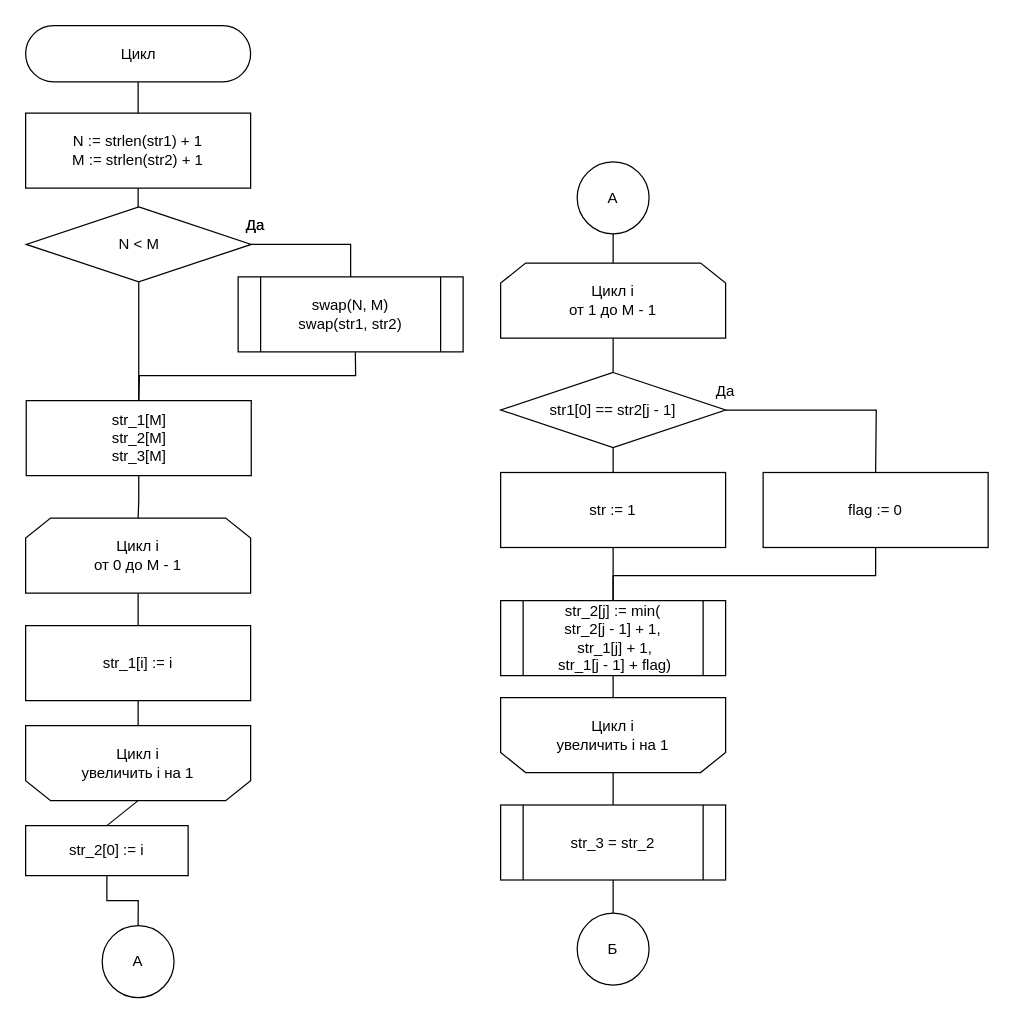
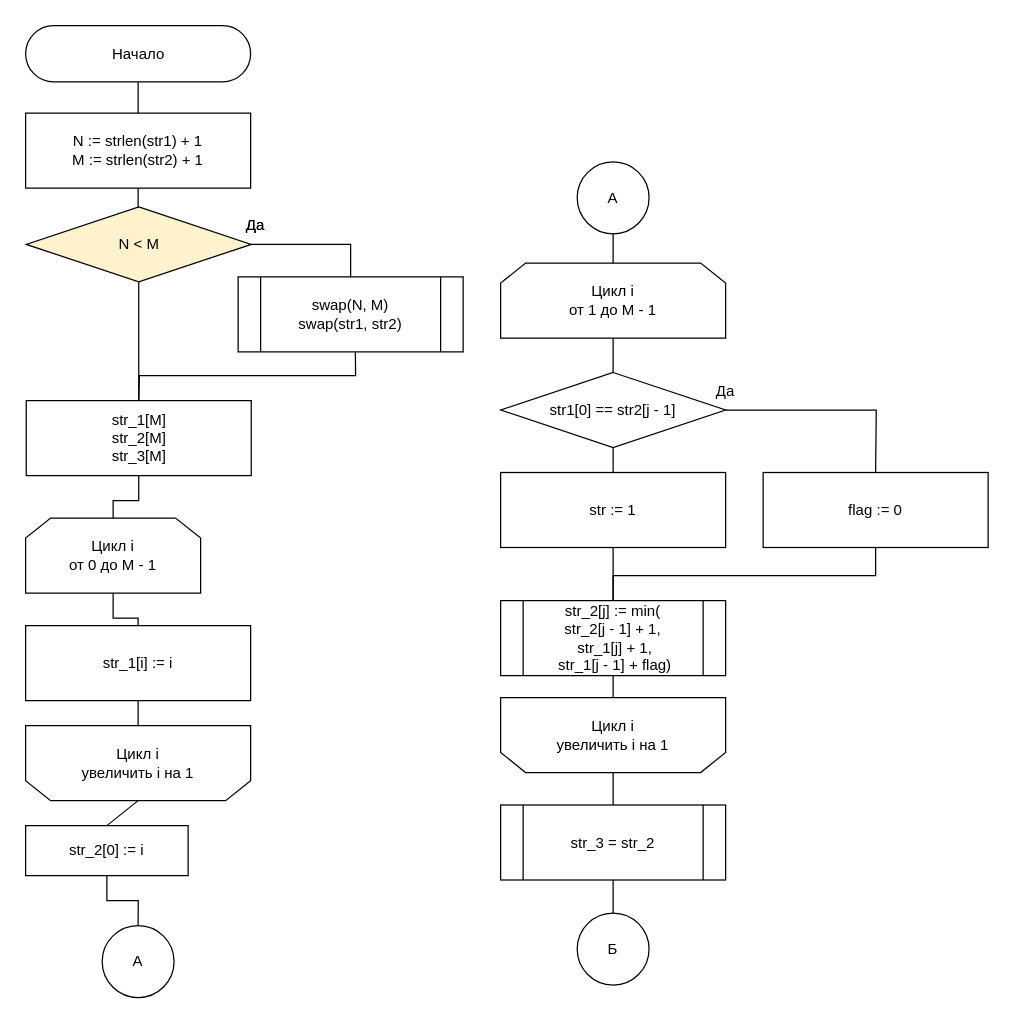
  <mxCell id="0" />
  <mxCell id="1" parent="0" />
- <mxCell id="2" value="Цикл" style="html=1;dashed=0;whitespace=wrap;shape=mxgraph.dfd.start" parent="1" vertex="1"><mxGeometry x="20" width="180" height="45" as="geometry" y="20" /></mxCell>
+ <mxCell id="2" value="Начало" style="html=1;dashed=0;whitespace=wrap;shape=mxgraph.dfd.start" parent="1" vertex="1"><mxGeometry x="20" width="180" height="45" as="geometry" y="20" /></mxCell>
  <mxCell id="3" value="" style="edgeStyle=orthogonalEdgeStyle;rounded=0;orthogonalLoop=1;jettySize=auto;html=1;" parent="1" source="4" target="6" edge="1"><mxGeometry relative="1" as="geometry" /></mxCell>
  <mxCell id="4" value="&lt;div&gt;N := strlen(str1) + 1&lt;br&gt;&lt;/div&gt;&lt;div&gt;M := strlen(str2) + 1&lt;br&gt;&lt;/div&gt;" style="rounded=0;whiteSpace=wrap;html=1;shadow=0;" parent="1" vertex="1"><mxGeometry x="20" y="90" width="180" height="60" as="geometry" /></mxCell>
  <mxCell id="5" value="" style="edgeStyle=orthogonalEdgeStyle;rounded=0;orthogonalLoop=1;jettySize=auto;html=1;entryX=0.5;entryY=0;entryDx=0;entryDy=0;endArrow=none;endFill=0;" parent="1" source="6" edge="1"><mxGeometry relative="1" as="geometry"><mxPoint x="110.5" y="320" as="targetPoint" /></mxGeometry></mxCell>
- <mxCell id="6" value="N &amp;lt; M" style="rhombus;whiteSpace=wrap;html=1;shadow=0;" parent="1" vertex="1"><mxGeometry x="20.5" y="165" width="180" height="60" as="geometry" /></mxCell>
+ <mxCell id="6" value="N &amp;lt; M" style="rhombus;whiteSpace=wrap;html=1;shadow=0;fillColor=#fff2cc;" parent="1" vertex="1"><mxGeometry x="20.5" y="165" width="180" height="60" as="geometry" /></mxCell>
  <mxCell id="7" value="Да" style="text;html=1;strokeColor=none;fillColor=none;align=center;verticalAlign=middle;whiteSpace=wrap;rounded=0;shadow=0;" parent="1" vertex="1"><mxGeometry x="174" y="165" width="60" height="30" as="geometry" /></mxCell>
  <mxCell id="8" value="" style="edgeStyle=orthogonalEdgeStyle;rounded=0;orthogonalLoop=1;jettySize=auto;html=1;endArrow=none;endFill=0;" edge="1" parent="1" source="9" target="14"><mxGeometry relative="1" as="geometry" /></mxCell>
- <mxCell id="9" value="&lt;div&gt;Цикл i &lt;br&gt;&lt;/div&gt;&lt;div&gt;от 0 до M - 1&lt;/div&gt;" style="shape=loopLimit;whiteSpace=wrap;html=1;shadow=0;" parent="1" vertex="1"><mxGeometry x="20" y="414" width="180" height="60" as="geometry" /></mxCell>
+ <mxCell id="9" value="&lt;div&gt;Цикл i &lt;br&gt;&lt;/div&gt;&lt;div&gt;от 0 до M - 1&lt;/div&gt;" style="shape=loopLimit;whiteSpace=wrap;html=1;shadow=0;" parent="1" vertex="1"><mxGeometry x="20" y="414" width="140" height="60" as="geometry" /></mxCell>
  <mxCell id="10" value="&lt;div&gt;Цикл i&lt;/div&gt;&lt;div&gt;увеличить i на 1&lt;br&gt;&lt;/div&gt;" style="shape=loopLimit;whiteSpace=wrap;html=1;direction=west;shadow=0;" parent="1" vertex="1"><mxGeometry x="20" y="580" width="180" height="60" as="geometry" /></mxCell>
  <mxCell id="11" value="Да" style="text;html=1;strokeColor=none;fillColor=none;align=center;verticalAlign=middle;whiteSpace=wrap;rounded=0;shadow=0;" parent="1" vertex="1"><mxGeometry x="174" y="165" width="60" height="30" as="geometry" /></mxCell>
  <mxCell id="12" value="" style="edgeStyle=orthogonalEdgeStyle;rounded=0;orthogonalLoop=1;jettySize=auto;html=1;endArrow=none;endFill=0;" edge="1" parent="1" source="13" target="9"><mxGeometry relative="1" as="geometry" /></mxCell>
  <mxCell id="13" value="&lt;div&gt;str_1[M]&lt;/div&gt;&lt;div&gt;str_2[M]&lt;/div&gt;&lt;div&gt;str_3[M]&lt;br&gt;&lt;/div&gt;" style="rounded=0;whiteSpace=wrap;html=1;shadow=0;" parent="1" vertex="1"><mxGeometry x="20.5" y="320" width="180" height="60" as="geometry" /></mxCell>
  <mxCell id="14" value="str_1[i] := i" style="rounded=0;whiteSpace=wrap;html=1;shadow=0;" parent="1" vertex="1"><mxGeometry x="20" y="500" width="180" height="60" as="geometry" /></mxCell>
  <mxCell id="15" value="" style="edgeStyle=orthogonalEdgeStyle;rounded=0;orthogonalLoop=1;jettySize=auto;html=1;endArrow=none;endFill=0;" edge="1" parent="1" source="16" target="33"><mxGeometry relative="1" as="geometry" /></mxCell>
  <mxCell id="16" value="str_2[0] := i" style="rounded=0;whiteSpace=wrap;html=1;shadow=0;" parent="1" vertex="1"><mxGeometry x="20" y="660" width="130" height="40" as="geometry" /></mxCell>
  <mxCell id="17" value="" style="edgeStyle=orthogonalEdgeStyle;rounded=0;orthogonalLoop=1;jettySize=auto;html=1;endArrow=none;endFill=0;" parent="1" source="18" edge="1"><mxGeometry relative="1" as="geometry"><mxPoint x="490" y="297.5" as="targetPoint" /></mxGeometry></mxCell>
  <mxCell id="18" value="&lt;div&gt;Цикл i&lt;/div&gt;&lt;div&gt;от 1 до M - 1&lt;br&gt;&lt;/div&gt;" style="shape=loopLimit;whiteSpace=wrap;html=1;shadow=0;" parent="1" vertex="1"><mxGeometry x="400" y="210" width="180" height="60" as="geometry" /></mxCell>
  <mxCell id="19" style="edgeStyle=orthogonalEdgeStyle;rounded=0;orthogonalLoop=1;jettySize=auto;html=1;exitX=0.5;exitY=0;exitDx=0;exitDy=0;entryX=0.5;entryY=0;entryDx=0;entryDy=0;endArrow=none;endFill=0;" parent="1" source="20" target="35" edge="1"><mxGeometry relative="1" as="geometry" /></mxCell>
  <mxCell id="20" value="&lt;div&gt;Цикл i&lt;/div&gt;&lt;div&gt;увеличить i на 1&lt;br&gt;&lt;/div&gt;" style="shape=loopLimit;whiteSpace=wrap;html=1;direction=west;shadow=0;" parent="1" vertex="1"><mxGeometry x="400" y="557.5" width="180" height="60" as="geometry" /></mxCell>
  <mxCell id="21" style="edgeStyle=orthogonalEdgeStyle;rounded=0;orthogonalLoop=1;jettySize=auto;html=1;exitX=1;exitY=0.5;exitDx=0;exitDy=0;entryX=0.5;entryY=0;entryDx=0;entryDy=0;endArrow=none;endFill=0;" parent="1" source="23" edge="1"><mxGeometry relative="1" as="geometry"><mxPoint x="700" y="377.5" as="targetPoint" /></mxGeometry></mxCell>
  <mxCell id="22" style="edgeStyle=orthogonalEdgeStyle;rounded=0;orthogonalLoop=1;jettySize=auto;html=1;exitX=0.5;exitY=1;exitDx=0;exitDy=0;entryX=0.5;entryY=0;entryDx=0;entryDy=0;endArrow=none;endFill=0;" parent="1" source="23" target="28" edge="1"><mxGeometry relative="1" as="geometry" /></mxCell>
  <mxCell id="23" value="str1[0] == str2[j - 1]" style="rhombus;whiteSpace=wrap;html=1;shadow=0;" parent="1" vertex="1"><mxGeometry x="400" y="297.5" width="180" height="60" as="geometry" /></mxCell>
  <mxCell id="24" value="Да" style="text;html=1;strokeColor=none;fillColor=none;align=center;verticalAlign=middle;whiteSpace=wrap;rounded=0;shadow=0;" parent="1" vertex="1"><mxGeometry x="550" y="297.5" width="60" height="30" as="geometry" /></mxCell>
  <mxCell id="25" style="edgeStyle=orthogonalEdgeStyle;rounded=0;orthogonalLoop=1;jettySize=auto;html=1;exitX=0.5;exitY=1;exitDx=0;exitDy=0;entryX=0.5;entryY=0;entryDx=0;entryDy=0;" parent="1" target="30" edge="1"><mxGeometry relative="1" as="geometry"><mxPoint x="700" y="437.5" as="sourcePoint" /><mxPoint x="490" y="477.5" as="targetPoint" /><Array as="points"><mxPoint x="700" y="460" /><mxPoint x="490" y="460" /><mxPoint x="490" y="484" /></Array></mxGeometry></mxCell>
  <mxCell id="26" value="flag := 0" style="rounded=0;whiteSpace=wrap;html=1;shadow=0;" parent="1" vertex="1"><mxGeometry x="610" y="377.5" width="180" height="60" as="geometry" /></mxCell>
  <mxCell id="27" value="" style="edgeStyle=orthogonalEdgeStyle;rounded=0;orthogonalLoop=1;jettySize=auto;html=1;entryX=0.5;entryY=0;entryDx=0;entryDy=0;endArrow=none;endFill=0;" parent="1" source="28" target="30" edge="1"><mxGeometry relative="1" as="geometry"><mxPoint x="490" y="477.5" as="targetPoint" /></mxGeometry></mxCell>
  <mxCell id="28" value="str := 1" style="rounded=0;whiteSpace=wrap;html=1;shadow=0;" parent="1" vertex="1"><mxGeometry x="400" y="377.5" width="180" height="60" as="geometry" /></mxCell>
  <mxCell id="29" style="edgeStyle=orthogonalEdgeStyle;rounded=0;orthogonalLoop=1;jettySize=auto;html=1;exitX=0.5;exitY=1;exitDx=0;exitDy=0;entryX=0.5;entryY=1;entryDx=0;entryDy=0;endArrow=none;endFill=0;" parent="1" target="20" edge="1"><mxGeometry relative="1" as="geometry"><mxPoint x="490" y="537.5" as="sourcePoint" /></mxGeometry></mxCell>
  <mxCell id="30" value="str_2[j] := min(&lt;br&gt;str_2[j - 1] + 1,&lt;br&gt;&amp;nbsp;str_1[j] + 1,&lt;br&gt;&amp;nbsp;str_1[j - 1] + flag)" style="shape=process;whiteSpace=wrap;html=1;backgroundOutline=1;shadow=0;" parent="1" vertex="1"><mxGeometry x="400" y="480" width="180" height="60" as="geometry" /></mxCell>
  <mxCell id="31" style="edgeStyle=orthogonalEdgeStyle;rounded=0;orthogonalLoop=1;jettySize=auto;html=1;exitX=0.5;exitY=1;exitDx=0;exitDy=0;entryX=0.5;entryY=0;entryDx=0;entryDy=0;endArrow=none;endFill=0;" parent="1" source="32" target="18" edge="1"><mxGeometry relative="1" as="geometry" /></mxCell>
  <mxCell id="32" value="А" style="ellipse;whiteSpace=wrap;html=1;aspect=fixed;" parent="1" vertex="1"><mxGeometry x="461.25" y="129" width="57.5" height="57.5" as="geometry" /></mxCell>
  <mxCell id="33" value="А" style="ellipse;whiteSpace=wrap;html=1;aspect=fixed;" parent="1" vertex="1"><mxGeometry x="81.25" y="740" width="57.5" height="57.5" as="geometry" /></mxCell>
  <mxCell id="34" style="edgeStyle=orthogonalEdgeStyle;rounded=0;orthogonalLoop=1;jettySize=auto;html=1;exitX=0.5;exitY=1;exitDx=0;exitDy=0;entryX=0.5;entryY=0;entryDx=0;entryDy=0;endArrow=none;endFill=0;" parent="1" source="35" target="36" edge="1"><mxGeometry relative="1" as="geometry" /></mxCell>
  <mxCell id="35" value="str_3 = str_2" style="shape=process;whiteSpace=wrap;html=1;backgroundOutline=1;shadow=0;" parent="1" vertex="1"><mxGeometry x="400" y="643.5" width="180" height="60" as="geometry" /></mxCell>
  <mxCell id="36" value="Б" style="ellipse;whiteSpace=wrap;html=1;aspect=fixed;" parent="1" vertex="1"><mxGeometry x="461.25" y="730" width="57.5" height="57.5" as="geometry" /></mxCell>
  <mxCell id="37" value="swap(N, M)&lt;br&gt;swap(str1, str2)" style="shape=process;whiteSpace=wrap;html=1;backgroundOutline=1;shadow=0;" vertex="1" parent="1"><mxGeometry x="190" y="221" width="180" height="60" as="geometry" /></mxCell>
  <mxCell id="38" value="" style="endArrow=none;html=1;rounded=0;entryX=0.5;entryY=0.5;entryDx=0;entryDy=22.5;entryPerimeter=0;exitX=0.5;exitY=0;exitDx=0;exitDy=0;" edge="1" parent="1" source="4" target="2"><mxGeometry width="50" height="50" relative="1" as="geometry"><mxPoint x="120" y="160" as="sourcePoint" /><mxPoint x="170" y="110" as="targetPoint" /></mxGeometry></mxCell>
  <mxCell id="39" value="" style="endArrow=none;html=1;rounded=0;entryX=0.5;entryY=0;entryDx=0;entryDy=0;exitX=1;exitY=0.5;exitDx=0;exitDy=0;" edge="1" parent="1" source="6" target="37"><mxGeometry width="50" height="50" relative="1" as="geometry"><mxPoint x="180" y="310" as="sourcePoint" /><mxPoint x="230" y="260" as="targetPoint" /><Array as="points"><mxPoint x="280" y="195" /></Array></mxGeometry></mxCell>
  <mxCell id="40" value="" style="endArrow=none;html=1;rounded=0;exitX=0.5;exitY=0;exitDx=0;exitDy=0;entryX=0.521;entryY=1.005;entryDx=0;entryDy=0;entryPerimeter=0;" edge="1" parent="1" source="13" target="37"><mxGeometry width="50" height="50" relative="1" as="geometry"><mxPoint x="180" y="310" as="sourcePoint" /><mxPoint x="230" y="260" as="targetPoint" /><Array as="points"><mxPoint x="111" y="300" /><mxPoint x="284" y="300" /></Array></mxGeometry></mxCell>
  <mxCell id="41" value="" style="endArrow=none;html=1;rounded=0;exitX=0.5;exitY=1;exitDx=0;exitDy=0;entryX=0.5;entryY=1;entryDx=0;entryDy=0;" edge="1" parent="1" source="14" target="10"><mxGeometry width="50" height="50" relative="1" as="geometry"><mxPoint x="180" y="620" as="sourcePoint" /><mxPoint x="230" y="570" as="targetPoint" /></mxGeometry></mxCell>
  <mxCell id="42" value="" style="endArrow=none;html=1;rounded=0;exitX=0.5;exitY=0;exitDx=0;exitDy=0;entryX=0.5;entryY=0;entryDx=0;entryDy=0;" edge="1" parent="1" source="16" target="10"><mxGeometry width="50" height="50" relative="1" as="geometry"><mxPoint x="180" y="620" as="sourcePoint" /><mxPoint x="230" y="570" as="targetPoint" /></mxGeometry></mxCell>
